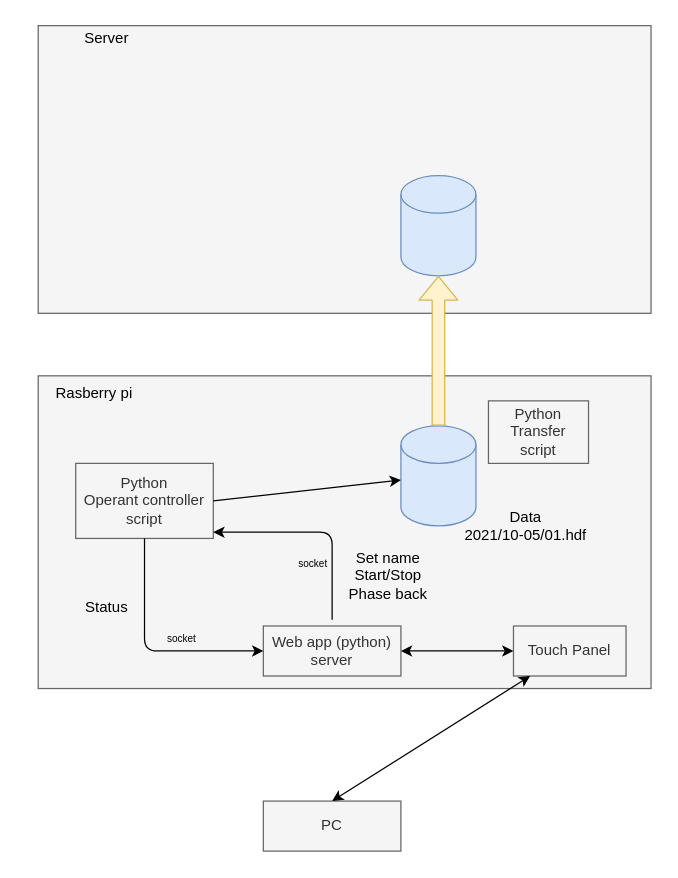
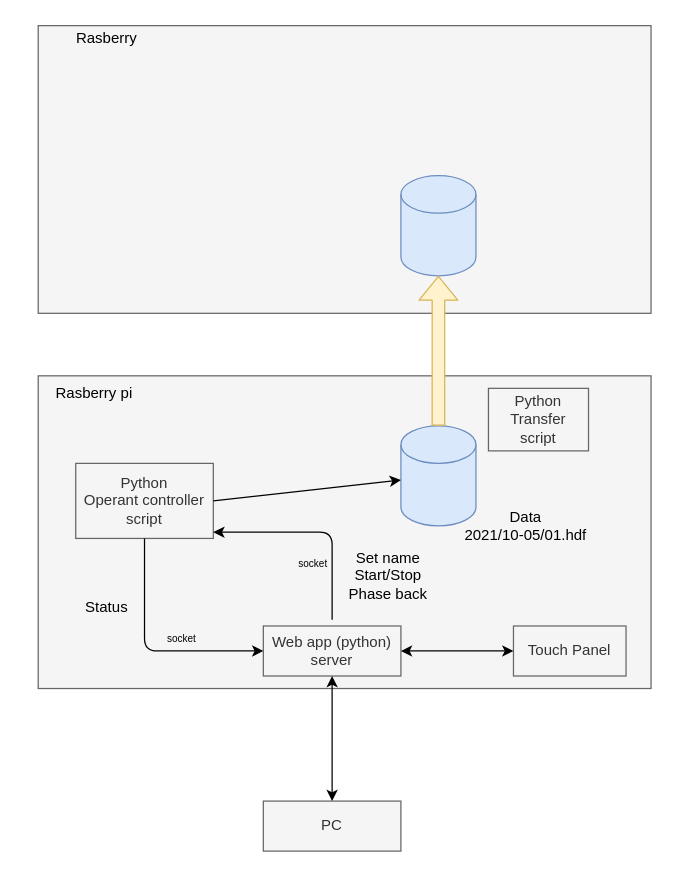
  <mxCell id="0" />
  <mxCell id="1" parent="0" />
  <mxCell id="2" value="" style="rounded=0;whiteSpace=wrap;html=1;fillColor=#f5f5f5;strokeColor=#666666;fontColor=#333333;" vertex="1" parent="1"><mxGeometry x="30" y="300" width="490" height="250" as="geometry" /></mxCell>
  <mxCell id="3" value="&lt;font color=&quot;#000000&quot;&gt;Rasberry pi&lt;/font&gt;" style="text;html=1;strokeColor=none;fillColor=none;align=center;verticalAlign=middle;whiteSpace=wrap;rounded=0;" vertex="1" parent="1"><mxGeometry x="20" y="304" width="110" height="20" as="geometry" /></mxCell>
  <mxCell id="4" value="Python &lt;br&gt;Operant controller&lt;br&gt;script" style="rounded=0;whiteSpace=wrap;html=1;strokeColor=#666666;fillColor=#f5f5f5;fontColor=#333333;" vertex="1" parent="1"><mxGeometry x="60" y="370" width="110" height="60" as="geometry" /></mxCell>
  <mxCell id="5" value="" style="rounded=0;whiteSpace=wrap;html=1;fillColor=#f5f5f5;strokeColor=#666666;fontColor=#333333;" vertex="1" parent="1"><mxGeometry x="30" y="20" width="490" height="230" as="geometry" /></mxCell>
- <mxCell id="6" value="&lt;font color=&quot;#000000&quot;&gt;Server&lt;/font&gt;" style="text;html=1;strokeColor=none;fillColor=none;align=center;verticalAlign=middle;whiteSpace=wrap;rounded=0;" vertex="1" parent="1"><mxGeometry x="30" y="20" width="110" height="20" as="geometry" /></mxCell>
+ <mxCell id="6" value="&lt;font color=&quot;#000000&quot;&gt;Rasberry&lt;/font&gt;" style="text;html=1;strokeColor=none;fillColor=none;align=center;verticalAlign=middle;whiteSpace=wrap;rounded=0;" vertex="1" parent="1"><mxGeometry x="30" y="20" width="110" height="20" as="geometry" /></mxCell>
  <mxCell id="7" value="" style="shape=cylinder3;whiteSpace=wrap;html=1;boundedLbl=1;backgroundOutline=1;size=15;strokeColor=#6c8ebf;fillColor=#dae8fc;" vertex="1" parent="1"><mxGeometry x="320" y="340" width="60" height="80" as="geometry" /></mxCell>
  <mxCell id="8" value="" style="shape=cylinder3;whiteSpace=wrap;html=1;boundedLbl=1;backgroundOutline=1;size=15;strokeColor=#6c8ebf;fillColor=#dae8fc;" vertex="1" parent="1"><mxGeometry x="320" y="140" width="60" height="80" as="geometry" /></mxCell>
  <mxCell id="9" value="Web app (python)&lt;br&gt;server" style="rounded=0;whiteSpace=wrap;html=1;strokeColor=#666666;fillColor=#f5f5f5;fontColor=#333333;" vertex="1" parent="1"><mxGeometry x="210" y="500" width="110" height="40" as="geometry" /></mxCell>
  <mxCell id="10" value="" style="endArrow=classic;html=1;strokeColor=#000000;entryX=0;entryY=0.5;entryDx=0;entryDy=0;" edge="1" parent="1" source="4" target="9"><mxGeometry width="50" height="50" relative="1" as="geometry"><mxPoint x="190" y="460" as="sourcePoint" /><mxPoint x="100" y="510" as="targetPoint" /><Array as="points"><mxPoint x="115" y="520" /></Array></mxGeometry></mxCell>
  <mxCell id="11" value="Status" style="text;html=1;align=center;verticalAlign=middle;whiteSpace=wrap;rounded=0;fontColor=#000000;" vertex="1" parent="1"><mxGeometry x="65" y="475" width="40" height="20" as="geometry" /></mxCell>
  <mxCell id="12" value="" style="endArrow=classic;html=1;strokeColor=#000000;entryX=0;entryY=0.5;entryDx=0;entryDy=0;" edge="1" parent="1"><mxGeometry width="50" height="50" relative="1" as="geometry"><mxPoint x="265" y="495" as="sourcePoint" /><mxPoint x="170" y="425" as="targetPoint" /><Array as="points"><mxPoint x="265" y="425" /></Array></mxGeometry></mxCell>
  <mxCell id="13" value="Set name&lt;br&gt;Start/Stop&lt;br&gt;Phase back" style="text;html=1;align=center;verticalAlign=middle;whiteSpace=wrap;rounded=0;fontColor=#000000;" vertex="1" parent="1"><mxGeometry x="270" y="450" width="80" height="20" as="geometry" /></mxCell>
  <mxCell id="14" value="" style="endArrow=classic;html=1;fontColor=#000000;strokeColor=#000000;exitX=1;exitY=0.5;exitDx=0;exitDy=0;" edge="1" parent="1" source="4" target="7"><mxGeometry width="50" height="50" relative="1" as="geometry"><mxPoint x="170" y="510" as="sourcePoint" /><mxPoint x="220" y="460" as="targetPoint" /></mxGeometry></mxCell>
  <mxCell id="15" value="Data&lt;br&gt;2021/10-05/01.hdf" style="text;html=1;align=center;verticalAlign=middle;whiteSpace=wrap;rounded=0;fontColor=#000000;" vertex="1" parent="1"><mxGeometry x="365" y="390" width="110" height="60" as="geometry" /></mxCell>
  <mxCell id="16" value="Touch Panel" style="rounded=0;whiteSpace=wrap;html=1;strokeColor=#666666;fillColor=#f5f5f5;fontColor=#333333;" vertex="1" parent="1"><mxGeometry x="410" y="500" width="90" height="40" as="geometry" /></mxCell>
  <mxCell id="17" value="" style="endArrow=classic;startArrow=classic;html=1;fontColor=#000000;strokeColor=#000000;entryX=1;entryY=0.5;entryDx=0;entryDy=0;exitX=0;exitY=0.5;exitDx=0;exitDy=0;" edge="1" parent="1" source="16" target="9"><mxGeometry width="50" height="50" relative="1" as="geometry"><mxPoint x="330" y="420" as="sourcePoint" /><mxPoint x="380" y="370" as="targetPoint" /></mxGeometry></mxCell>
  <mxCell id="18" value="socket" style="text;html=1;align=center;verticalAlign=middle;whiteSpace=wrap;rounded=0;fontColor=#000000;fontSize=8;" vertex="1" parent="1"><mxGeometry x="210" y="440" width="80" height="20" as="geometry" /></mxCell>
  <mxCell id="19" value="socket" style="text;html=1;align=center;verticalAlign=middle;whiteSpace=wrap;rounded=0;fontColor=#000000;fontSize=8;" vertex="1" parent="1"><mxGeometry x="105" y="500" width="80" height="20" as="geometry" /></mxCell>
  <mxCell id="20" value="PC" style="rounded=0;whiteSpace=wrap;html=1;strokeColor=#666666;fillColor=#f5f5f5;fontColor=#333333;" vertex="1" parent="1"><mxGeometry x="210" y="640" width="110" height="40" as="geometry" /></mxCell>
- <mxCell id="21" value="" style="endArrow=classic;startArrow=classic;html=1;fontColor=#000000;strokeColor=#000000;exitX=0.5;exitY=0;exitDx=0;exitDy=0;" edge="1" parent="1" source="20" target="16"><mxGeometry width="50" height="50" relative="1" as="geometry"><mxPoint x="340" y="610" as="sourcePoint" /><mxPoint x="250" y="610" as="targetPoint" /></mxGeometry></mxCell>
+ <mxCell id="21" value="" style="endArrow=classic;startArrow=classic;html=1;fontColor=#000000;strokeColor=#000000;entryX=0.5;entryY=1;entryDx=0;entryDy=0;exitX=0.5;exitY=0;exitDx=0;exitDy=0;" edge="1" parent="1" source="20" target="9"><mxGeometry width="50" height="50" relative="1" as="geometry"><mxPoint x="340" y="610" as="sourcePoint" /><mxPoint x="250" y="610" as="targetPoint" /></mxGeometry></mxCell>
  <mxCell id="22" value="" style="shape=flexArrow;endArrow=classic;html=1;fontSize=8;fontColor=#000000;strokeColor=#d6b656;exitX=0.5;exitY=0;exitDx=0;exitDy=0;exitPerimeter=0;fillColor=#fff2cc;" edge="1" parent="1" source="7" target="8"><mxGeometry width="50" height="50" relative="1" as="geometry"><mxPoint x="340" y="310" as="sourcePoint" /><mxPoint x="340" y="240" as="targetPoint" /></mxGeometry></mxCell>
- <mxCell id="23" value="Python &lt;br&gt;Transfer&lt;br&gt;script" style="rounded=0;whiteSpace=wrap;html=1;strokeColor=#666666;fillColor=#f5f5f5;fontColor=#333333;" vertex="1" parent="1"><mxGeometry x="390" y="320" width="80" height="50" as="geometry" /></mxCell>
+ <mxCell id="23" value="Python &lt;br&gt;Transfer&lt;br&gt;script" style="rounded=0;whiteSpace=wrap;html=1;strokeColor=#666666;fillColor=#f5f5f5;fontColor=#333333;" vertex="1" parent="1"><mxGeometry x="390" y="310" width="80" height="50" as="geometry" /></mxCell>
